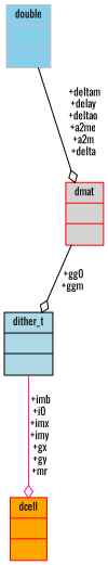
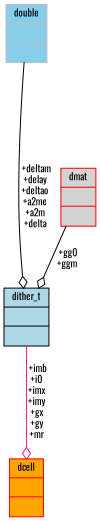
  digraph {
    fontname=Oswald
    node [color=red fontname=Oswald fontsize=10 shape=record style=filled]
    edge [arrowhead=odiamond color=black fontname=Oswald fontsize=10 labelfontname=Helvetica labelfontsize=10 style=solid]
    n1 [color=black fillcolor=lightblue fontcolor=black height=0.2 label="{dither_t\n||}" width=0.4]
    n2 [fillcolor=orange height=0.2 label="{dcell\n||}" width=0.4]
    n3 [color=grey75 fillcolor=skyblue height=0.2 label="{double\n||}" width=0.4]
    n4 [fillcolor=lightgrey height=0.2 label="{dmat\n||}" width=0.4]
    n1 -> n2 [color=deeppink label=" +imb\n+i0\n+imx\n+imy\n+gx\n+gy\n+mr"]
-   n3 -> n4 [label=" +deltam\n+delay\n+deltao\n+a2me\n+a2m\n+delta"]
+   n3 -> n1 [label=" +deltam\n+delay\n+deltao\n+a2me\n+a2m\n+delta"]
    n4 -> n1 [label=" +gg0\n+ggm"]
  }
